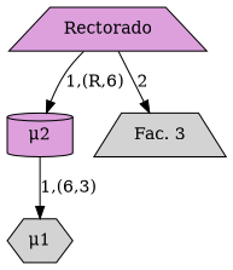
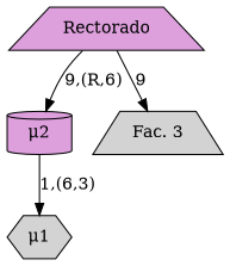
  digraph {
    node [fillcolor=lightgrey shape=trapezium style=filled]
    n1 [label="&mu;1" shape=hexagon]
    n2 [fillcolor=plum label="&mu;2" shape=cylinder]
    Rectorado [fillcolor=plum]
    n4 [label="Fac. 3"]
    n2 -> n1 [label="1,(6,3)"]
-   Rectorado -> n2 [label="1,(R,6)"]
-   Rectorado -> n4 [label=2]
+   Rectorado -> n2 [label="9,(R,6)"]
+   Rectorado -> n4 [label=9]
  }
